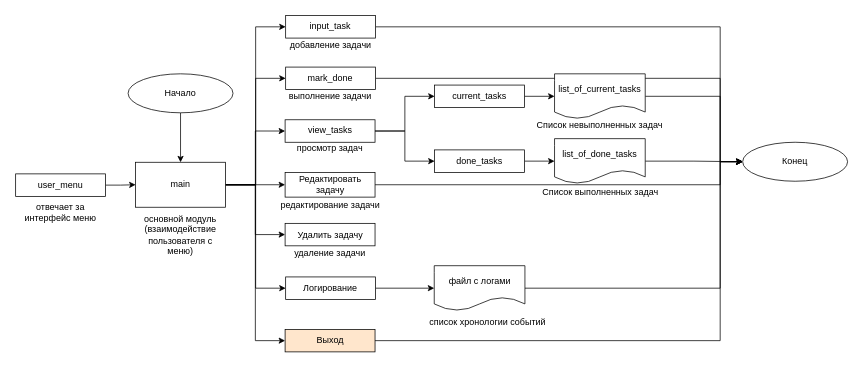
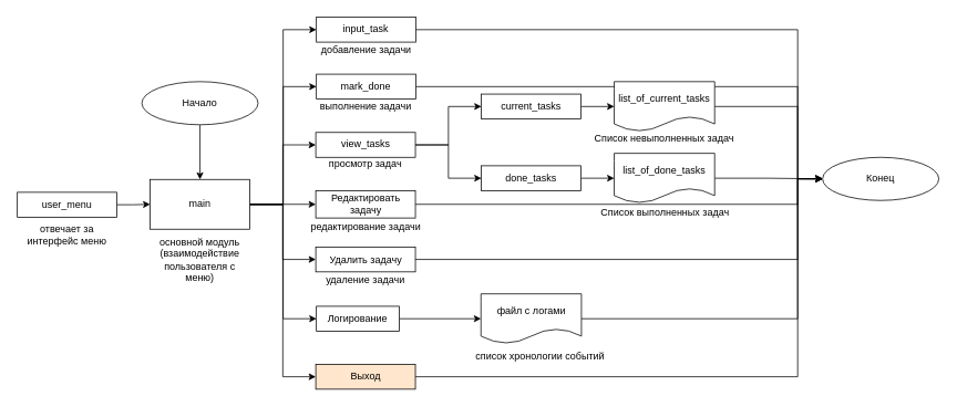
  <mxCell id="0" />
  <mxCell id="1" parent="0" />
  <mxCell id="2" style="edgeStyle=orthogonalEdgeStyle;rounded=0;orthogonalLoop=1;jettySize=auto;html=1;exitX=0.5;exitY=1;exitDx=0;exitDy=0;entryX=0.5;entryY=0;entryDx=0;entryDy=0;" edge="1" parent="1" source="3" target="14"><mxGeometry relative="1" as="geometry" /></mxCell>
  <mxCell id="3" value="Начало" style="ellipse;whiteSpace=wrap;html=1;" vertex="1" parent="1"><mxGeometry x="170" y="98" width="140" height="52" as="geometry" /></mxCell>
  <mxCell id="4" value="Конец" style="ellipse;whiteSpace=wrap;html=1;" vertex="1" parent="1"><mxGeometry x="990" y="189.31" width="140" height="52" as="geometry" /></mxCell>
  <mxCell id="5" style="edgeStyle=orthogonalEdgeStyle;rounded=0;orthogonalLoop=1;jettySize=auto;html=1;exitX=1;exitY=0.5;exitDx=0;exitDy=0;entryX=0;entryY=0.5;entryDx=0;entryDy=0;" edge="1" parent="1" source="6" target="14"><mxGeometry relative="1" as="geometry" /></mxCell>
  <mxCell id="6" value="user_menu" style="rounded=0;whiteSpace=wrap;html=1;" vertex="1" parent="1"><mxGeometry x="20" y="231.5" width="120" height="30" as="geometry" /></mxCell>
  <mxCell id="7" style="edgeStyle=orthogonalEdgeStyle;rounded=0;orthogonalLoop=1;jettySize=auto;html=1;exitX=1;exitY=0.5;exitDx=0;exitDy=0;entryX=0;entryY=0.5;entryDx=0;entryDy=0;" edge="1" parent="1" source="14" target="20"><mxGeometry relative="1" as="geometry" /></mxCell>
  <mxCell id="8" style="edgeStyle=orthogonalEdgeStyle;rounded=0;orthogonalLoop=1;jettySize=auto;html=1;exitX=1;exitY=0.5;exitDx=0;exitDy=0;entryX=0;entryY=0.5;entryDx=0;entryDy=0;" edge="1" parent="1" source="14" target="23"><mxGeometry relative="1" as="geometry" /></mxCell>
  <mxCell id="9" style="edgeStyle=orthogonalEdgeStyle;rounded=0;orthogonalLoop=1;jettySize=auto;html=1;exitX=1;exitY=0.5;exitDx=0;exitDy=0;entryX=0;entryY=0.5;entryDx=0;entryDy=0;" edge="1" parent="1" source="14" target="25"><mxGeometry relative="1" as="geometry" /></mxCell>
  <mxCell id="10" style="edgeStyle=orthogonalEdgeStyle;rounded=0;orthogonalLoop=1;jettySize=auto;html=1;exitX=1;exitY=0.5;exitDx=0;exitDy=0;entryX=0;entryY=0.5;entryDx=0;entryDy=0;" edge="1" parent="1" source="14" target="27"><mxGeometry relative="1" as="geometry" /></mxCell>
  <mxCell id="11" style="edgeStyle=orthogonalEdgeStyle;rounded=0;orthogonalLoop=1;jettySize=auto;html=1;exitX=1;exitY=0.5;exitDx=0;exitDy=0;entryX=0;entryY=0.5;entryDx=0;entryDy=0;" edge="1" parent="1" source="14" target="29"><mxGeometry relative="1" as="geometry" /></mxCell>
  <mxCell id="12" style="edgeStyle=orthogonalEdgeStyle;rounded=0;orthogonalLoop=1;jettySize=auto;html=1;exitX=1;exitY=0.5;exitDx=0;exitDy=0;entryX=0;entryY=0.5;entryDx=0;entryDy=0;" edge="1" parent="1" source="14" target="18"><mxGeometry relative="1" as="geometry" /></mxCell>
  <mxCell id="13" style="edgeStyle=orthogonalEdgeStyle;rounded=0;orthogonalLoop=1;jettySize=auto;html=1;exitX=1;exitY=0.5;exitDx=0;exitDy=0;entryX=0;entryY=0.5;entryDx=0;entryDy=0;" edge="1" parent="1" source="14" target="31"><mxGeometry relative="1" as="geometry" /></mxCell>
  <mxCell id="14" value="main" style="rounded=0;whiteSpace=wrap;html=1;" vertex="1" parent="1"><mxGeometry x="180" y="216" width="120" height="60" as="geometry" /></mxCell>
  <mxCell id="15" value="отвечает за интерфейс меню" style="text;html=1;strokeColor=none;fillColor=none;align=center;verticalAlign=middle;whiteSpace=wrap;rounded=0;" vertex="1" parent="1"><mxGeometry x="25" y="267.5" width="110" height="30" as="geometry" /></mxCell>
  <mxCell id="16" value="основной модуль (взаимодействие пользователя с меню)" style="text;html=1;strokeColor=none;fillColor=none;align=center;verticalAlign=middle;whiteSpace=wrap;rounded=0;" vertex="1" parent="1"><mxGeometry x="180" y="296" width="120" height="33" as="geometry" /></mxCell>
  <mxCell id="17" style="edgeStyle=orthogonalEdgeStyle;rounded=0;orthogonalLoop=1;jettySize=auto;html=1;exitX=1;exitY=0.5;exitDx=0;exitDy=0;startArrow=none;" edge="1" parent="1" source="18" target="4"><mxGeometry relative="1" as="geometry"><Array as="points"><mxPoint x="960" y="35" /><mxPoint x="960" y="215" /></Array><mxPoint x="861" y="35.31" as="sourcePoint" /></mxGeometry></mxCell>
  <mxCell id="18" value="input_task" style="rounded=0;whiteSpace=wrap;html=1;" vertex="1" parent="1"><mxGeometry x="380.25" y="20.31" width="120" height="30" as="geometry" /></mxCell>
  <mxCell id="19" style="edgeStyle=orthogonalEdgeStyle;rounded=0;orthogonalLoop=1;jettySize=auto;html=1;exitX=1;exitY=0.5;exitDx=0;exitDy=0;" edge="1" parent="1" source="20" target="4"><mxGeometry relative="1" as="geometry"><Array as="points"><mxPoint x="960" y="104" /><mxPoint x="960" y="215" /></Array></mxGeometry></mxCell>
  <mxCell id="20" value="mark_done" style="rounded=0;whiteSpace=wrap;html=1;" vertex="1" parent="1"><mxGeometry x="380.25" y="89" width="120" height="30" as="geometry" /></mxCell>
  <mxCell id="21" style="edgeStyle=orthogonalEdgeStyle;rounded=0;orthogonalLoop=1;jettySize=auto;html=1;exitX=1;exitY=0.5;exitDx=0;exitDy=0;entryX=0;entryY=0.5;entryDx=0;entryDy=0;" edge="1" parent="1" source="23" target="35"><mxGeometry relative="1" as="geometry" /></mxCell>
  <mxCell id="22" style="edgeStyle=orthogonalEdgeStyle;rounded=0;orthogonalLoop=1;jettySize=auto;html=1;exitX=1;exitY=0.5;exitDx=0;exitDy=0;entryX=0;entryY=0.5;entryDx=0;entryDy=0;" edge="1" parent="1" source="23" target="37"><mxGeometry relative="1" as="geometry" /></mxCell>
  <mxCell id="23" value="view_tasks" style="rounded=0;whiteSpace=wrap;html=1;" vertex="1" parent="1"><mxGeometry x="379.5" y="159.31" width="120" height="30" as="geometry" /></mxCell>
  <mxCell id="24" style="edgeStyle=orthogonalEdgeStyle;rounded=0;orthogonalLoop=1;jettySize=auto;html=1;exitX=1;exitY=0.5;exitDx=0;exitDy=0;entryX=0;entryY=0.5;entryDx=0;entryDy=0;" edge="1" parent="1" source="25" target="4"><mxGeometry relative="1" as="geometry"><Array as="points"><mxPoint x="960" y="246" /><mxPoint x="960" y="215" /><mxPoint x="990" y="215" /></Array></mxGeometry></mxCell>
  <mxCell id="25" value="Редактировать задачу" style="rounded=0;whiteSpace=wrap;html=1;" vertex="1" parent="1"><mxGeometry x="379.5" y="229.5" width="120" height="33" as="geometry" /></mxCell>
+ <mxCell id="26" style="edgeStyle=orthogonalEdgeStyle;rounded=0;orthogonalLoop=1;jettySize=auto;html=1;exitX=1;exitY=0.5;exitDx=0;exitDy=0;" edge="1" parent="1" source="27" target="4"><mxGeometry relative="1" as="geometry"><Array as="points"><mxPoint x="960" y="313" /><mxPoint x="960" y="215" /></Array></mxGeometry></mxCell>
  <mxCell id="27" value="Удалить задачу" style="rounded=0;whiteSpace=wrap;html=1;" vertex="1" parent="1"><mxGeometry x="379.5" y="297.5" width="120" height="30" as="geometry" /></mxCell>
  <mxCell id="28" style="edgeStyle=none;html=1;exitX=1;exitY=0.5;exitDx=0;exitDy=0;entryX=0;entryY=0.5;entryDx=0;entryDy=0;" edge="1" parent="1" source="29" target="50"><mxGeometry relative="1" as="geometry" /></mxCell>
- <mxCell id="29" value="Логирование" style="rounded=0;whiteSpace=wrap;html=1;" vertex="1" parent="1"><mxGeometry x="380.25" y="369" width="120" height="30" as="geometry" /></mxCell>
+ <mxCell id="29" value="Логирование" style="rounded=0;whiteSpace=wrap;html=1;" vertex="1" parent="1"><mxGeometry x="380.25" y="369" width="100" height="30" as="geometry" /></mxCell>
  <mxCell id="30" style="edgeStyle=orthogonalEdgeStyle;rounded=0;orthogonalLoop=1;jettySize=auto;html=1;exitX=1;exitY=0.5;exitDx=0;exitDy=0;" edge="1" parent="1" source="31" target="4"><mxGeometry relative="1" as="geometry"><Array as="points"><mxPoint x="960" y="454" /><mxPoint x="960" y="215" /></Array></mxGeometry></mxCell>
  <mxCell id="31" value="Выход" style="rounded=0;whiteSpace=wrap;html=1;fillColor=#ffe6cc;" vertex="1" parent="1"><mxGeometry x="379.5" y="439" width="120" height="30" as="geometry" /></mxCell>
  <mxCell id="32" value="добавление задачи" style="text;html=1;strokeColor=none;fillColor=none;align=center;verticalAlign=middle;whiteSpace=wrap;rounded=0;" vertex="1" parent="1"><mxGeometry x="380.25" y="50.31" width="121" height="20" as="geometry" /></mxCell>
  <mxCell id="33" value="выполнение задачи" style="text;html=1;strokeColor=none;fillColor=none;align=center;verticalAlign=middle;whiteSpace=wrap;rounded=0;" vertex="1" parent="1"><mxGeometry x="380.25" y="119" width="120" height="18" as="geometry" /></mxCell>
  <mxCell id="34" style="edgeStyle=orthogonalEdgeStyle;rounded=0;orthogonalLoop=1;jettySize=auto;html=1;exitX=1;exitY=0.5;exitDx=0;exitDy=0;entryX=0;entryY=0.5;entryDx=0;entryDy=0;" edge="1" parent="1" source="35" target="39"><mxGeometry relative="1" as="geometry" /></mxCell>
  <mxCell id="35" value="current_tasks" style="rounded=0;whiteSpace=wrap;html=1;" vertex="1" parent="1"><mxGeometry x="579" y="113" width="120" height="30" as="geometry" /></mxCell>
  <mxCell id="36" style="edgeStyle=orthogonalEdgeStyle;rounded=0;orthogonalLoop=1;jettySize=auto;html=1;exitX=1;exitY=0.5;exitDx=0;exitDy=0;entryX=0;entryY=0.5;entryDx=0;entryDy=0;" edge="1" parent="1" source="37" target="41"><mxGeometry relative="1" as="geometry" /></mxCell>
  <mxCell id="37" value="done_tasks" style="rounded=0;whiteSpace=wrap;html=1;" vertex="1" parent="1"><mxGeometry x="579" y="199.5" width="120" height="30" as="geometry" /></mxCell>
  <mxCell id="38" style="edgeStyle=orthogonalEdgeStyle;rounded=0;orthogonalLoop=1;jettySize=auto;html=1;exitX=1;exitY=0.5;exitDx=0;exitDy=0;entryX=0;entryY=0.5;entryDx=0;entryDy=0;" edge="1" parent="1" source="39" target="4"><mxGeometry relative="1" as="geometry"><Array as="points"><mxPoint x="960" y="128" /><mxPoint x="960" y="215" /></Array></mxGeometry></mxCell>
  <mxCell id="39" value="list_of_current_tasks" style="shape=document;whiteSpace=wrap;html=1;boundedLbl=1;" vertex="1" parent="1"><mxGeometry x="739" y="98" width="121" height="60" as="geometry" /></mxCell>
  <mxCell id="40" style="edgeStyle=orthogonalEdgeStyle;rounded=0;orthogonalLoop=1;jettySize=auto;html=1;exitX=1;exitY=0.5;exitDx=0;exitDy=0;entryX=0;entryY=0.5;entryDx=0;entryDy=0;" edge="1" parent="1" source="41" target="4"><mxGeometry relative="1" as="geometry"><mxPoint x="990" y="209" as="targetPoint" /><Array as="points"><mxPoint x="925" y="215" /></Array></mxGeometry></mxCell>
  <mxCell id="41" value="list_of_done_tasks" style="shape=document;whiteSpace=wrap;html=1;boundedLbl=1;" vertex="1" parent="1"><mxGeometry x="739" y="184.5" width="121" height="60" as="geometry" /></mxCell>
  <mxCell id="42" value="просмотр задач" style="text;html=1;strokeColor=none;fillColor=none;align=center;verticalAlign=middle;whiteSpace=wrap;rounded=0;" vertex="1" parent="1"><mxGeometry x="379" y="185.31" width="120.5" height="23" as="geometry" /></mxCell>
  <mxCell id="43" value="Список невыполненных задач" style="text;html=1;strokeColor=none;fillColor=none;align=center;verticalAlign=middle;whiteSpace=wrap;rounded=0;" vertex="1" parent="1"><mxGeometry x="714" y="158" width="171" height="18.69" as="geometry" /></mxCell>
  <mxCell id="44" value="Список выполненных задач" style="text;html=1;strokeColor=none;fillColor=none;align=center;verticalAlign=middle;whiteSpace=wrap;rounded=0;" vertex="1" parent="1"><mxGeometry x="715" y="246" width="171" height="19" as="geometry" /></mxCell>
  <mxCell id="45" style="edgeStyle=orthogonalEdgeStyle;rounded=0;orthogonalLoop=1;jettySize=auto;html=1;exitX=0.5;exitY=1;exitDx=0;exitDy=0;" edge="1" parent="1" source="44" target="44"><mxGeometry relative="1" as="geometry" /></mxCell>
  <mxCell id="46" value="редактирование задачи" style="text;html=1;strokeColor=none;fillColor=none;align=center;verticalAlign=middle;whiteSpace=wrap;rounded=0;" vertex="1" parent="1"><mxGeometry x="368.5" y="262.5" width="141.5" height="20" as="geometry" /></mxCell>
  <mxCell id="47" value="удаление задачи" style="text;html=1;strokeColor=none;fillColor=none;align=center;verticalAlign=middle;whiteSpace=wrap;rounded=0;" vertex="1" parent="1"><mxGeometry x="378.5" y="327.5" width="121" height="20" as="geometry" /></mxCell>
  <mxCell id="48" value="список хронологии событий" style="text;html=1;strokeColor=none;fillColor=none;align=center;verticalAlign=middle;whiteSpace=wrap;rounded=0;" vertex="1" parent="1"><mxGeometry x="570" y="419" width="160.25" height="20" as="geometry" /></mxCell>
  <mxCell id="49" style="edgeStyle=orthogonalEdgeStyle;rounded=0;orthogonalLoop=1;jettySize=auto;html=1;exitX=1;exitY=0.5;exitDx=0;exitDy=0;entryX=0;entryY=0.5;entryDx=0;entryDy=0;" edge="1" parent="1" source="50" target="4"><mxGeometry relative="1" as="geometry"><Array as="points"><mxPoint x="960" y="384" /><mxPoint x="960" y="215" /></Array></mxGeometry></mxCell>
  <mxCell id="50" value="файл с логами" style="shape=document;whiteSpace=wrap;html=1;boundedLbl=1;" vertex="1" parent="1"><mxGeometry x="578.5" y="354" width="121" height="60" as="geometry" /></mxCell>
